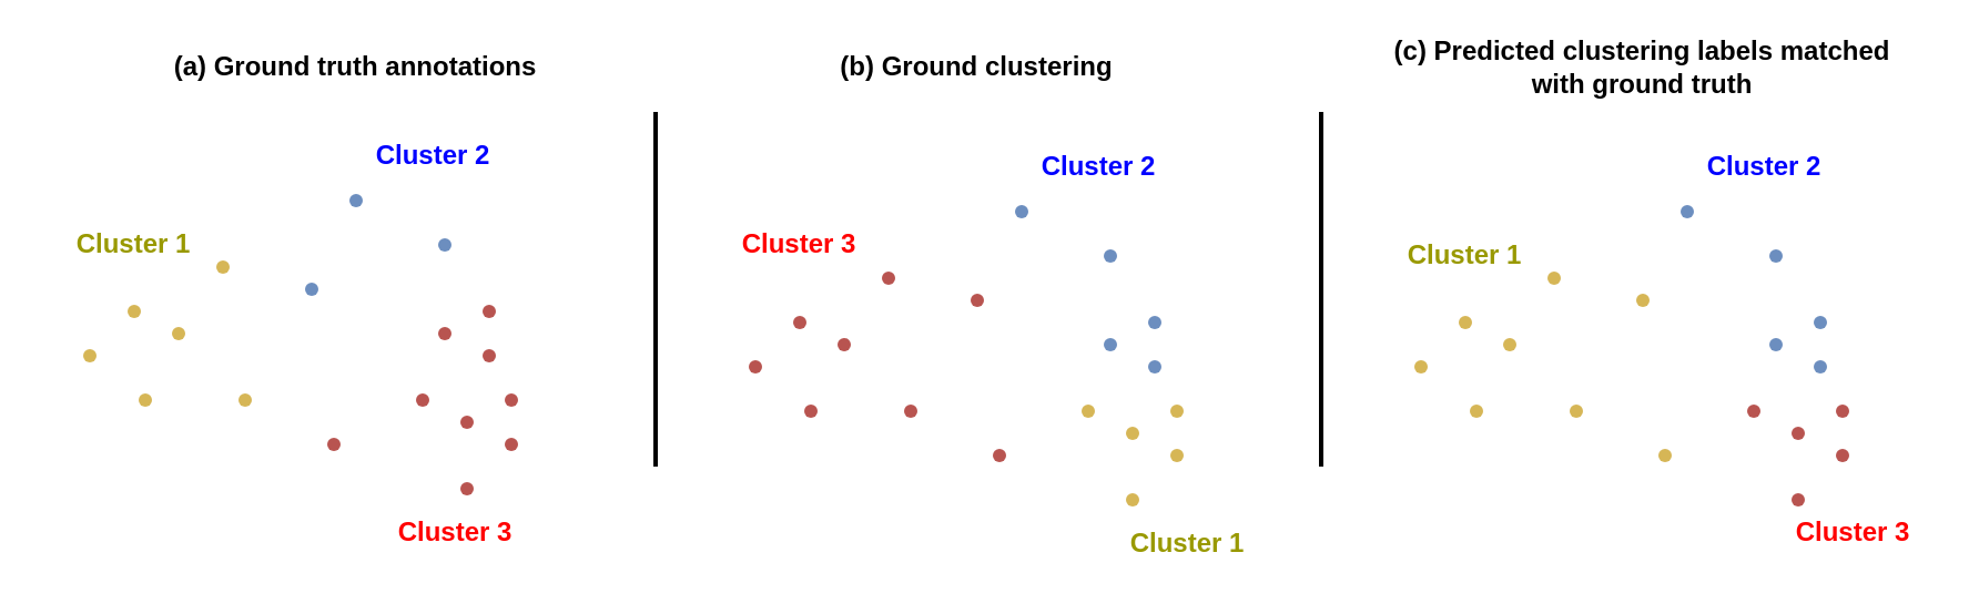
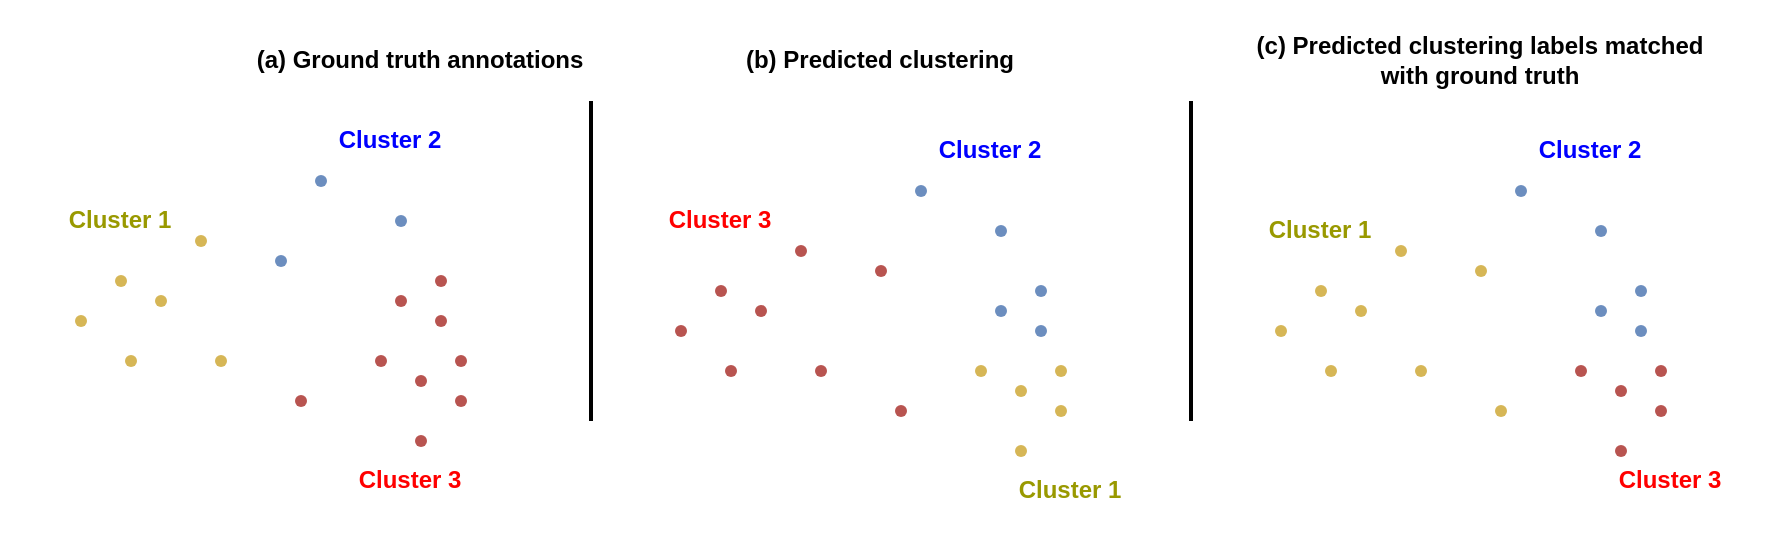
  <mxCell id="0" />
  <mxCell id="1" parent="0" />
  <mxCell id="2" value="" style="shape=waypoint;sketch=0;fillStyle=solid;size=6;pointerEvents=1;points=[];fillColor=#fff2cc;resizable=0;rotatable=0;perimeter=centerPerimeter;snapToPoint=1;strokeColor=#d6b656;" vertex="1" parent="1"><mxGeometry x="60" y="130" width="40" height="40" as="geometry" /></mxCell>
  <mxCell id="3" value="" style="shape=waypoint;sketch=0;fillStyle=solid;size=6;pointerEvents=1;points=[];fillColor=#fff2cc;resizable=0;rotatable=0;perimeter=centerPerimeter;snapToPoint=1;strokeColor=#d6b656;" vertex="1" parent="1"><mxGeometry x="40" y="120" width="40" height="40" as="geometry" /></mxCell>
  <mxCell id="4" value="" style="shape=waypoint;sketch=0;fillStyle=solid;size=6;pointerEvents=1;points=[];fillColor=#fff2cc;resizable=0;rotatable=0;perimeter=centerPerimeter;snapToPoint=1;strokeColor=#d6b656;" vertex="1" parent="1"><mxGeometry x="45" y="160" width="40" height="40" as="geometry" /></mxCell>
  <mxCell id="5" value="" style="shape=waypoint;sketch=0;fillStyle=solid;size=6;pointerEvents=1;points=[];fillColor=#fff2cc;resizable=0;rotatable=0;perimeter=centerPerimeter;snapToPoint=1;strokeColor=#d6b656;" vertex="1" parent="1"><mxGeometry x="90" y="160" width="40" height="40" as="geometry" /></mxCell>
  <mxCell id="6" value="" style="shape=waypoint;sketch=0;fillStyle=solid;size=6;pointerEvents=1;points=[];fillColor=#fff2cc;resizable=0;rotatable=0;perimeter=centerPerimeter;snapToPoint=1;strokeColor=#d6b656;" vertex="1" parent="1"><mxGeometry x="80" y="100" width="40" height="40" as="geometry" /></mxCell>
  <mxCell id="7" value="" style="shape=waypoint;sketch=0;fillStyle=solid;size=6;pointerEvents=1;points=[];fillColor=#dae8fc;resizable=0;rotatable=0;perimeter=centerPerimeter;snapToPoint=1;strokeColor=#6c8ebf;" vertex="1" parent="1"><mxGeometry x="120" y="110" width="40" height="40" as="geometry" /></mxCell>
  <mxCell id="8" value="" style="shape=waypoint;sketch=0;fillStyle=solid;size=6;pointerEvents=1;points=[];fillColor=#f8cecc;resizable=0;rotatable=0;perimeter=centerPerimeter;snapToPoint=1;strokeColor=#b85450;" vertex="1" parent="1"><mxGeometry x="130" y="180" width="40" height="40" as="geometry" /></mxCell>
  <mxCell id="9" value="" style="shape=waypoint;sketch=0;fillStyle=solid;size=6;pointerEvents=1;points=[];fillColor=#fff2cc;resizable=0;rotatable=0;perimeter=centerPerimeter;snapToPoint=1;strokeColor=#d6b656;" vertex="1" parent="1"><mxGeometry x="20" y="140" width="40" height="40" as="geometry" /></mxCell>
  <mxCell id="10" value="" style="shape=waypoint;sketch=0;fillStyle=solid;size=6;pointerEvents=1;points=[];fillColor=#dae8fc;resizable=0;rotatable=0;perimeter=centerPerimeter;snapToPoint=1;strokeColor=#6c8ebf;" vertex="1" parent="1"><mxGeometry x="140" y="70" width="40" height="40" as="geometry" /></mxCell>
  <mxCell id="11" value="" style="shape=waypoint;sketch=0;fillStyle=solid;size=6;pointerEvents=1;points=[];fillColor=#f8cecc;resizable=0;rotatable=0;perimeter=centerPerimeter;snapToPoint=1;strokeColor=#b85450;" vertex="1" parent="1"><mxGeometry x="180" y="130" width="40" height="40" as="geometry" /></mxCell>
  <mxCell id="12" value="" style="shape=waypoint;sketch=0;fillStyle=solid;size=6;pointerEvents=1;points=[];fillColor=#dae8fc;resizable=0;rotatable=0;perimeter=centerPerimeter;snapToPoint=1;strokeColor=#6c8ebf;" vertex="1" parent="1"><mxGeometry x="180" y="90" width="40" height="40" as="geometry" /></mxCell>
  <mxCell id="13" value="" style="shape=waypoint;sketch=0;fillStyle=solid;size=6;pointerEvents=1;points=[];fillColor=#f8cecc;resizable=0;rotatable=0;perimeter=centerPerimeter;snapToPoint=1;strokeColor=#b85450;" vertex="1" parent="1"><mxGeometry x="200" y="120" width="40" height="40" as="geometry" /></mxCell>
  <mxCell id="14" value="" style="shape=waypoint;sketch=0;fillStyle=solid;size=6;pointerEvents=1;points=[];fillColor=#f8cecc;resizable=0;rotatable=0;perimeter=centerPerimeter;snapToPoint=1;strokeColor=#b85450;" vertex="1" parent="1"><mxGeometry x="210" y="180" width="40" height="40" as="geometry" /></mxCell>
  <mxCell id="15" value="" style="shape=waypoint;sketch=0;fillStyle=solid;size=6;pointerEvents=1;points=[];fillColor=#f8cecc;resizable=0;rotatable=0;perimeter=centerPerimeter;snapToPoint=1;strokeColor=#b85450;" vertex="1" parent="1"><mxGeometry x="200" y="140" width="40" height="40" as="geometry" /></mxCell>
  <mxCell id="16" value="" style="shape=waypoint;sketch=0;fillStyle=solid;size=6;pointerEvents=1;points=[];fillColor=#f8cecc;resizable=0;rotatable=0;perimeter=centerPerimeter;snapToPoint=1;strokeColor=#b85450;" vertex="1" parent="1"><mxGeometry x="190" y="170" width="40" height="40" as="geometry" /></mxCell>
  <mxCell id="17" value="" style="shape=waypoint;sketch=0;fillStyle=solid;size=6;pointerEvents=1;points=[];fillColor=#f8cecc;resizable=0;rotatable=0;perimeter=centerPerimeter;snapToPoint=1;strokeColor=#b85450;" vertex="1" parent="1"><mxGeometry x="210" y="160" width="40" height="40" as="geometry" /></mxCell>
  <mxCell id="18" value="" style="shape=waypoint;sketch=0;fillStyle=solid;size=6;pointerEvents=1;points=[];fillColor=#f8cecc;resizable=0;rotatable=0;perimeter=centerPerimeter;snapToPoint=1;strokeColor=#b85450;" vertex="1" parent="1"><mxGeometry x="190" y="200" width="40" height="40" as="geometry" /></mxCell>
  <mxCell id="19" value="" style="shape=waypoint;sketch=0;fillStyle=solid;size=6;pointerEvents=1;points=[];fillColor=#f8cecc;resizable=0;rotatable=0;perimeter=centerPerimeter;snapToPoint=1;strokeColor=#b85450;" vertex="1" parent="1"><mxGeometry x="170" y="160" width="40" height="40" as="geometry" /></mxCell>
  <mxCell id="20" value="&lt;font color=&quot;#999900&quot;&gt;&lt;b&gt;Cluster 1&lt;/b&gt;&lt;/font&gt;" style="text;html=1;strokeColor=none;fillColor=none;align=center;verticalAlign=middle;whiteSpace=wrap;rounded=0;" vertex="1" parent="1"><mxGeometry x="25" y="100" width="70" height="20" as="geometry" /></mxCell>
  <mxCell id="21" value="&lt;font color=&quot;#0000FF&quot;&gt;&lt;b&gt;Cluster 2&lt;br&gt;&lt;/b&gt;&lt;/font&gt;" style="text;html=1;strokeColor=none;fillColor=none;align=center;verticalAlign=middle;whiteSpace=wrap;rounded=0;" vertex="1" parent="1"><mxGeometry x="160" y="60" width="70" height="20" as="geometry" /></mxCell>
  <mxCell id="22" value="&lt;font color=&quot;#FF0000&quot;&gt;&lt;b&gt;Cluster 3&lt;br&gt;&lt;/b&gt;&lt;/font&gt;" style="text;html=1;strokeColor=none;fillColor=none;align=center;verticalAlign=middle;whiteSpace=wrap;rounded=0;" vertex="1" parent="1"><mxGeometry x="170" y="230" width="70" height="20" as="geometry" /></mxCell>
  <mxCell id="23" value="" style="shape=waypoint;sketch=0;fillStyle=solid;size=6;pointerEvents=1;points=[];fillColor=#f8cecc;resizable=0;rotatable=0;perimeter=centerPerimeter;snapToPoint=1;strokeColor=#b85450;" vertex="1" parent="1"><mxGeometry x="360" y="135" width="40" height="40" as="geometry" /></mxCell>
  <mxCell id="24" value="" style="shape=waypoint;sketch=0;fillStyle=solid;size=6;pointerEvents=1;points=[];fillColor=#f8cecc;resizable=0;rotatable=0;perimeter=centerPerimeter;snapToPoint=1;strokeColor=#b85450;" vertex="1" parent="1"><mxGeometry x="340" y="125" width="40" height="40" as="geometry" /></mxCell>
  <mxCell id="25" value="" style="shape=waypoint;sketch=0;fillStyle=solid;size=6;pointerEvents=1;points=[];fillColor=#f8cecc;resizable=0;rotatable=0;perimeter=centerPerimeter;snapToPoint=1;strokeColor=#b85450;" vertex="1" parent="1"><mxGeometry x="345" y="165" width="40" height="40" as="geometry" /></mxCell>
  <mxCell id="26" value="" style="shape=waypoint;sketch=0;fillStyle=solid;size=6;pointerEvents=1;points=[];fillColor=#f8cecc;resizable=0;rotatable=0;perimeter=centerPerimeter;snapToPoint=1;strokeColor=#b85450;" vertex="1" parent="1"><mxGeometry x="390" y="165" width="40" height="40" as="geometry" /></mxCell>
  <mxCell id="27" value="" style="shape=waypoint;sketch=0;fillStyle=solid;size=6;pointerEvents=1;points=[];fillColor=#f8cecc;resizable=0;rotatable=0;perimeter=centerPerimeter;snapToPoint=1;strokeColor=#b85450;" vertex="1" parent="1"><mxGeometry x="380" y="105" width="40" height="40" as="geometry" /></mxCell>
  <mxCell id="28" value="" style="shape=waypoint;sketch=0;fillStyle=solid;size=6;pointerEvents=1;points=[];fillColor=#f8cecc;resizable=0;rotatable=0;perimeter=centerPerimeter;snapToPoint=1;strokeColor=#b85450;" vertex="1" parent="1"><mxGeometry x="420" y="115" width="40" height="40" as="geometry" /></mxCell>
  <mxCell id="29" value="" style="shape=waypoint;sketch=0;fillStyle=solid;size=6;pointerEvents=1;points=[];fillColor=#f8cecc;resizable=0;rotatable=0;perimeter=centerPerimeter;snapToPoint=1;strokeColor=#b85450;" vertex="1" parent="1"><mxGeometry x="430" y="185" width="40" height="40" as="geometry" /></mxCell>
  <mxCell id="30" value="" style="shape=waypoint;sketch=0;fillStyle=solid;size=6;pointerEvents=1;points=[];fillColor=#f8cecc;resizable=0;rotatable=0;perimeter=centerPerimeter;snapToPoint=1;strokeColor=#b85450;" vertex="1" parent="1"><mxGeometry x="320" y="145" width="40" height="40" as="geometry" /></mxCell>
  <mxCell id="31" value="" style="shape=waypoint;sketch=0;fillStyle=solid;size=6;pointerEvents=1;points=[];fillColor=#dae8fc;resizable=0;rotatable=0;perimeter=centerPerimeter;snapToPoint=1;strokeColor=#6c8ebf;" vertex="1" parent="1"><mxGeometry x="440" y="75" width="40" height="40" as="geometry" /></mxCell>
  <mxCell id="32" value="" style="shape=waypoint;sketch=0;fillStyle=solid;size=6;pointerEvents=1;points=[];fillColor=#dae8fc;resizable=0;rotatable=0;perimeter=centerPerimeter;snapToPoint=1;strokeColor=#6c8ebf;" vertex="1" parent="1"><mxGeometry x="480" y="135" width="40" height="40" as="geometry" /></mxCell>
  <mxCell id="33" value="" style="shape=waypoint;sketch=0;fillStyle=solid;size=6;pointerEvents=1;points=[];fillColor=#dae8fc;resizable=0;rotatable=0;perimeter=centerPerimeter;snapToPoint=1;strokeColor=#6c8ebf;" vertex="1" parent="1"><mxGeometry x="480" y="95" width="40" height="40" as="geometry" /></mxCell>
  <mxCell id="34" value="" style="shape=waypoint;sketch=0;fillStyle=solid;size=6;pointerEvents=1;points=[];fillColor=#dae8fc;resizable=0;rotatable=0;perimeter=centerPerimeter;snapToPoint=1;strokeColor=#6c8ebf;" vertex="1" parent="1"><mxGeometry x="500" y="125" width="40" height="40" as="geometry" /></mxCell>
  <mxCell id="35" value="" style="shape=waypoint;sketch=0;fillStyle=solid;size=6;pointerEvents=1;points=[];fillColor=#fff2cc;resizable=0;rotatable=0;perimeter=centerPerimeter;snapToPoint=1;strokeColor=#d6b656;" vertex="1" parent="1"><mxGeometry x="510" y="185" width="40" height="40" as="geometry" /></mxCell>
  <mxCell id="36" value="" style="shape=waypoint;sketch=0;fillStyle=solid;size=6;pointerEvents=1;points=[];fillColor=#dae8fc;resizable=0;rotatable=0;perimeter=centerPerimeter;snapToPoint=1;strokeColor=#6c8ebf;" vertex="1" parent="1"><mxGeometry x="500" y="145" width="40" height="40" as="geometry" /></mxCell>
  <mxCell id="37" value="" style="shape=waypoint;sketch=0;fillStyle=solid;size=6;pointerEvents=1;points=[];fillColor=#fff2cc;resizable=0;rotatable=0;perimeter=centerPerimeter;snapToPoint=1;strokeColor=#d6b656;" vertex="1" parent="1"><mxGeometry x="490" y="175" width="40" height="40" as="geometry" /></mxCell>
  <mxCell id="38" value="" style="shape=waypoint;sketch=0;fillStyle=solid;size=6;pointerEvents=1;points=[];fillColor=#fff2cc;resizable=0;rotatable=0;perimeter=centerPerimeter;snapToPoint=1;strokeColor=#d6b656;" vertex="1" parent="1"><mxGeometry x="510" y="165" width="40" height="40" as="geometry" /></mxCell>
  <mxCell id="39" value="" style="shape=waypoint;sketch=0;fillStyle=solid;size=6;pointerEvents=1;points=[];fillColor=#fff2cc;resizable=0;rotatable=0;perimeter=centerPerimeter;snapToPoint=1;strokeColor=#d6b656;" vertex="1" parent="1"><mxGeometry x="490" y="205" width="40" height="40" as="geometry" /></mxCell>
  <mxCell id="40" value="" style="shape=waypoint;sketch=0;fillStyle=solid;size=6;pointerEvents=1;points=[];fillColor=#fff2cc;resizable=0;rotatable=0;perimeter=centerPerimeter;snapToPoint=1;strokeColor=#d6b656;" vertex="1" parent="1"><mxGeometry x="470" y="165" width="40" height="40" as="geometry" /></mxCell>
  <mxCell id="41" value="&lt;font color=&quot;#999900&quot;&gt;&lt;b&gt;Cluster 1&lt;/b&gt;&lt;/font&gt;" style="text;html=1;strokeColor=none;fillColor=none;align=center;verticalAlign=middle;whiteSpace=wrap;rounded=0;" vertex="1" parent="1"><mxGeometry x="500" y="235" width="70" height="20" as="geometry" /></mxCell>
  <mxCell id="42" value="&lt;font color=&quot;#0000FF&quot;&gt;&lt;b&gt;Cluster 2&lt;br&gt;&lt;/b&gt;&lt;/font&gt;" style="text;html=1;strokeColor=none;fillColor=none;align=center;verticalAlign=middle;whiteSpace=wrap;rounded=0;" vertex="1" parent="1"><mxGeometry x="460" y="65" width="70" height="20" as="geometry" /></mxCell>
  <mxCell id="43" value="" style="shape=waypoint;sketch=0;fillStyle=solid;size=6;pointerEvents=1;points=[];fillColor=#fff2cc;resizable=0;rotatable=0;perimeter=centerPerimeter;snapToPoint=1;strokeColor=#d6b656;" vertex="1" parent="1"><mxGeometry x="660" y="135" width="40" height="40" as="geometry" /></mxCell>
  <mxCell id="44" value="" style="shape=waypoint;sketch=0;fillStyle=solid;size=6;pointerEvents=1;points=[];fillColor=#fff2cc;resizable=0;rotatable=0;perimeter=centerPerimeter;snapToPoint=1;strokeColor=#d6b656;" vertex="1" parent="1"><mxGeometry x="640" y="125" width="40" height="40" as="geometry" /></mxCell>
  <mxCell id="45" value="" style="shape=waypoint;sketch=0;fillStyle=solid;size=6;pointerEvents=1;points=[];fillColor=#fff2cc;resizable=0;rotatable=0;perimeter=centerPerimeter;snapToPoint=1;strokeColor=#d6b656;" vertex="1" parent="1"><mxGeometry x="645" y="165" width="40" height="40" as="geometry" /></mxCell>
  <mxCell id="46" value="" style="shape=waypoint;sketch=0;fillStyle=solid;size=6;pointerEvents=1;points=[];fillColor=#fff2cc;resizable=0;rotatable=0;perimeter=centerPerimeter;snapToPoint=1;strokeColor=#d6b656;" vertex="1" parent="1"><mxGeometry x="690" y="165" width="40" height="40" as="geometry" /></mxCell>
  <mxCell id="47" value="" style="shape=waypoint;sketch=0;fillStyle=solid;size=6;pointerEvents=1;points=[];fillColor=#fff2cc;resizable=0;rotatable=0;perimeter=centerPerimeter;snapToPoint=1;strokeColor=#d6b656;" vertex="1" parent="1"><mxGeometry x="680" y="105" width="40" height="40" as="geometry" /></mxCell>
  <mxCell id="48" value="" style="shape=waypoint;sketch=0;fillStyle=solid;size=6;pointerEvents=1;points=[];fillColor=#fff2cc;resizable=0;rotatable=0;perimeter=centerPerimeter;snapToPoint=1;strokeColor=#d6b656;" vertex="1" parent="1"><mxGeometry x="720" y="115" width="40" height="40" as="geometry" /></mxCell>
  <mxCell id="49" value="" style="shape=waypoint;sketch=0;fillStyle=solid;size=6;pointerEvents=1;points=[];fillColor=#fff2cc;resizable=0;rotatable=0;perimeter=centerPerimeter;snapToPoint=1;strokeColor=#d6b656;" vertex="1" parent="1"><mxGeometry x="730" y="185" width="40" height="40" as="geometry" /></mxCell>
  <mxCell id="50" value="" style="shape=waypoint;sketch=0;fillStyle=solid;size=6;pointerEvents=1;points=[];fillColor=#fff2cc;resizable=0;rotatable=0;perimeter=centerPerimeter;snapToPoint=1;strokeColor=#d6b656;" vertex="1" parent="1"><mxGeometry x="620" y="145" width="40" height="40" as="geometry" /></mxCell>
  <mxCell id="51" value="" style="shape=waypoint;sketch=0;fillStyle=solid;size=6;pointerEvents=1;points=[];fillColor=#dae8fc;resizable=0;rotatable=0;perimeter=centerPerimeter;snapToPoint=1;strokeColor=#6c8ebf;" vertex="1" parent="1"><mxGeometry x="740" y="75" width="40" height="40" as="geometry" /></mxCell>
  <mxCell id="52" value="" style="shape=waypoint;sketch=0;fillStyle=solid;size=6;pointerEvents=1;points=[];fillColor=#dae8fc;resizable=0;rotatable=0;perimeter=centerPerimeter;snapToPoint=1;strokeColor=#6c8ebf;" vertex="1" parent="1"><mxGeometry x="780" y="135" width="40" height="40" as="geometry" /></mxCell>
  <mxCell id="53" value="" style="shape=waypoint;sketch=0;fillStyle=solid;size=6;pointerEvents=1;points=[];fillColor=#dae8fc;resizable=0;rotatable=0;perimeter=centerPerimeter;snapToPoint=1;strokeColor=#6c8ebf;" vertex="1" parent="1"><mxGeometry x="780" y="95" width="40" height="40" as="geometry" /></mxCell>
  <mxCell id="54" value="" style="shape=waypoint;sketch=0;fillStyle=solid;size=6;pointerEvents=1;points=[];fillColor=#dae8fc;resizable=0;rotatable=0;perimeter=centerPerimeter;snapToPoint=1;strokeColor=#6c8ebf;" vertex="1" parent="1"><mxGeometry x="800" y="125" width="40" height="40" as="geometry" /></mxCell>
  <mxCell id="55" value="" style="shape=waypoint;sketch=0;fillStyle=solid;size=6;pointerEvents=1;points=[];fillColor=#f8cecc;resizable=0;rotatable=0;perimeter=centerPerimeter;snapToPoint=1;strokeColor=#b85450;" vertex="1" parent="1"><mxGeometry x="810" y="185" width="40" height="40" as="geometry" /></mxCell>
  <mxCell id="56" value="" style="shape=waypoint;sketch=0;fillStyle=solid;size=6;pointerEvents=1;points=[];fillColor=#dae8fc;resizable=0;rotatable=0;perimeter=centerPerimeter;snapToPoint=1;strokeColor=#6c8ebf;" vertex="1" parent="1"><mxGeometry x="800" y="145" width="40" height="40" as="geometry" /></mxCell>
  <mxCell id="57" value="" style="shape=waypoint;sketch=0;fillStyle=solid;size=6;pointerEvents=1;points=[];fillColor=#f8cecc;resizable=0;rotatable=0;perimeter=centerPerimeter;snapToPoint=1;strokeColor=#b85450;" vertex="1" parent="1"><mxGeometry x="790" y="175" width="40" height="40" as="geometry" /></mxCell>
  <mxCell id="58" value="" style="shape=waypoint;sketch=0;fillStyle=solid;size=6;pointerEvents=1;points=[];fillColor=#f8cecc;resizable=0;rotatable=0;perimeter=centerPerimeter;snapToPoint=1;strokeColor=#b85450;" vertex="1" parent="1"><mxGeometry x="810" y="165" width="40" height="40" as="geometry" /></mxCell>
  <mxCell id="59" value="" style="shape=waypoint;sketch=0;fillStyle=solid;size=6;pointerEvents=1;points=[];fillColor=#f8cecc;resizable=0;rotatable=0;perimeter=centerPerimeter;snapToPoint=1;strokeColor=#b85450;" vertex="1" parent="1"><mxGeometry x="790" y="205" width="40" height="40" as="geometry" /></mxCell>
  <mxCell id="60" value="" style="shape=waypoint;sketch=0;fillStyle=solid;size=6;pointerEvents=1;points=[];fillColor=#f8cecc;resizable=0;rotatable=0;perimeter=centerPerimeter;snapToPoint=1;strokeColor=#b85450;" vertex="1" parent="1"><mxGeometry x="770" y="165" width="40" height="40" as="geometry" /></mxCell>
  <mxCell id="61" value="&lt;font color=&quot;#999900&quot;&gt;&lt;b&gt;Cluster 1&lt;/b&gt;&lt;/font&gt;" style="text;html=1;strokeColor=none;fillColor=none;align=center;verticalAlign=middle;whiteSpace=wrap;rounded=0;" vertex="1" parent="1"><mxGeometry x="625" y="105" width="70" height="20" as="geometry" /></mxCell>
  <mxCell id="62" value="&lt;font color=&quot;#0000FF&quot;&gt;&lt;b&gt;Cluster 2&lt;br&gt;&lt;/b&gt;&lt;/font&gt;" style="text;html=1;strokeColor=none;fillColor=none;align=center;verticalAlign=middle;whiteSpace=wrap;rounded=0;" vertex="1" parent="1"><mxGeometry x="760" y="65" width="70" height="20" as="geometry" /></mxCell>
  <mxCell id="63" value="&lt;font color=&quot;#FF0000&quot;&gt;&lt;b&gt;Cluster 3&lt;br&gt;&lt;/b&gt;&lt;/font&gt;" style="text;html=1;strokeColor=none;fillColor=none;align=center;verticalAlign=middle;whiteSpace=wrap;rounded=0;" vertex="1" parent="1"><mxGeometry x="800" y="230" width="70" height="20" as="geometry" /></mxCell>
  <mxCell id="64" value="&lt;font color=&quot;#FF0000&quot;&gt;&lt;b&gt;Cluster 3&lt;br&gt;&lt;/b&gt;&lt;/font&gt;" style="text;html=1;strokeColor=none;fillColor=none;align=center;verticalAlign=middle;whiteSpace=wrap;rounded=0;" vertex="1" parent="1"><mxGeometry x="325" y="100" width="70" height="20" as="geometry" /></mxCell>
- <mxCell id="65" value="&lt;b&gt;(a) Ground truth annotations&lt;/b&gt;" style="text;html=1;strokeColor=none;fillColor=none;align=center;verticalAlign=middle;whiteSpace=wrap;rounded=0;" vertex="1" parent="1"><mxGeometry x="60" y="20" width="200" height="20" as="geometry" /></mxCell>
- <mxCell id="66" value="&lt;b&gt;(b) Ground clustering&lt;br&gt;&lt;/b&gt;" style="text;html=1;strokeColor=none;fillColor=none;align=center;verticalAlign=middle;whiteSpace=wrap;rounded=0;" vertex="1" parent="1"><mxGeometry x="345" y="20" width="190" height="20" as="geometry" /></mxCell>
+ <mxCell id="65" value="&lt;b&gt;(a) Ground truth annotations&lt;/b&gt;" style="text;html=1;strokeColor=none;fillColor=none;align=center;verticalAlign=middle;whiteSpace=wrap;rounded=0;" vertex="1" parent="1"><mxGeometry x="110" y="20" width="200" height="20" as="geometry" /></mxCell>
+ <mxCell id="66" value="&lt;b&gt;(b) Predicted clustering&lt;br&gt;&lt;/b&gt;" style="text;html=1;strokeColor=none;fillColor=none;align=center;verticalAlign=middle;whiteSpace=wrap;rounded=0;" vertex="1" parent="1"><mxGeometry x="345" y="20" width="190" height="20" as="geometry" /></mxCell>
  <mxCell id="67" value="&lt;b&gt;(c) Predicted clustering labels matched with ground truth&lt;/b&gt;" style="text;html=1;strokeColor=none;fillColor=none;align=center;verticalAlign=middle;whiteSpace=wrap;rounded=0;" vertex="1" parent="1"><mxGeometry x="620" y="20" width="240" height="20" as="geometry" /></mxCell>
  <mxCell id="68" value="" style="line;strokeWidth=2;direction=south;html=1;" vertex="1" parent="1"><mxGeometry x="290" y="50" width="10" height="160" as="geometry" /></mxCell>
  <mxCell id="69" value="" style="line;strokeWidth=2;direction=south;html=1;" vertex="1" parent="1"><mxGeometry x="590" y="50" width="10" height="160" as="geometry" /></mxCell>
